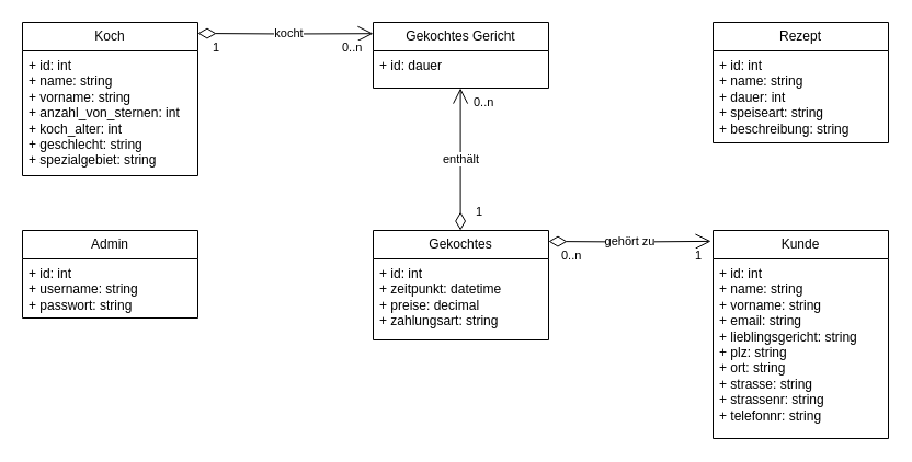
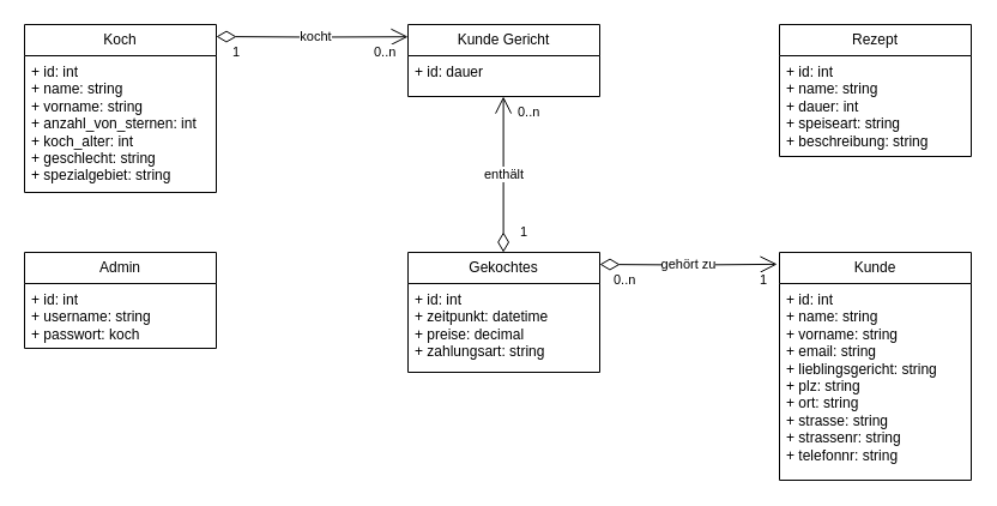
  <mxCell id="0" />
  <mxCell id="1" parent="0" />
  <mxCell id="2" value="Koch" style="swimlane;fontStyle=0;childLayout=stackLayout;horizontal=1;startSize=26;fillColor=none;horizontalStack=0;resizeParent=1;resizeParentMax=0;resizeLast=0;collapsible=1;marginBottom=0;whiteSpace=wrap;html=1;" vertex="1" parent="1"><mxGeometry x="20" y="20" width="160" height="140" as="geometry" /></mxCell>
  <mxCell id="3" value="kocht" style="endArrow=open;html=1;endSize=12;startArrow=diamondThin;startSize=14;startFill=0;edgeStyle=orthogonalEdgeStyle;rounded=0;entryX=0;entryY=0.17;entryDx=0;entryDy=0;entryPerimeter=0;" edge="1" parent="2" target="7"><mxGeometry x="0.033" relative="1" as="geometry"><mxPoint x="160" y="10" as="sourcePoint" /><mxPoint x="280" y="10" as="targetPoint" /><mxPoint as="offset" /></mxGeometry></mxCell>
  <mxCell id="4" value="0..n" style="edgeLabel;resizable=0;html=1;align=left;verticalAlign=top;" connectable="0" vertex="1" parent="3"><mxGeometry x="-1" relative="1" as="geometry"><mxPoint x="130" as="offset" /></mxGeometry></mxCell>
  <mxCell id="5" value="1" style="edgeLabel;resizable=0;html=1;align=right;verticalAlign=top;" connectable="0" vertex="1" parent="3"><mxGeometry x="1" relative="1" as="geometry"><mxPoint x="-140" as="offset" /></mxGeometry></mxCell>
  <mxCell id="6" value="&lt;div&gt;+ id: int&lt;/div&gt;+ name: string&lt;div&gt;+ vorname: string&lt;/div&gt;&lt;div&gt;+ anzahl_von_sternen: int&lt;/div&gt;&lt;div&gt;+ koch_alter: int&lt;/div&gt;&lt;div&gt;+ geschlecht: string&lt;/div&gt;&lt;div&gt;+ spezialgebiet: string&lt;/div&gt;&lt;div&gt;&lt;br&gt;&lt;/div&gt;" style="text;strokeColor=none;fillColor=none;align=left;verticalAlign=top;spacingLeft=4;spacingRight=4;overflow=hidden;rotatable=0;points=[[0,0.5],[1,0.5]];portConstraint=eastwest;whiteSpace=wrap;html=1;" vertex="1" parent="2"><mxGeometry y="26" width="160" height="114" as="geometry" /></mxCell>
- <mxCell id="7" value="Gekochtes Gericht" style="swimlane;fontStyle=0;childLayout=stackLayout;horizontal=1;startSize=26;fillColor=none;horizontalStack=0;resizeParent=1;resizeParentMax=0;resizeLast=0;collapsible=1;marginBottom=0;whiteSpace=wrap;html=1;" vertex="1" parent="1"><mxGeometry x="340" y="20" width="160" height="60" as="geometry" /></mxCell>
+ <mxCell id="7" value="Kunde Gericht" style="swimlane;fontStyle=0;childLayout=stackLayout;horizontal=1;startSize=26;fillColor=none;horizontalStack=0;resizeParent=1;resizeParentMax=0;resizeLast=0;collapsible=1;marginBottom=0;whiteSpace=wrap;html=1;" vertex="1" parent="1"><mxGeometry x="340" y="20" width="160" height="60" as="geometry" /></mxCell>
  <mxCell id="8" value="+ id: dauer" style="text;strokeColor=none;fillColor=none;align=left;verticalAlign=top;spacingLeft=4;spacingRight=4;overflow=hidden;rotatable=0;points=[[0,0.5],[1,0.5]];portConstraint=eastwest;whiteSpace=wrap;html=1;" vertex="1" parent="7"><mxGeometry y="26" width="160" height="34" as="geometry" /></mxCell>
  <mxCell id="9" value="Kunde" style="swimlane;fontStyle=0;childLayout=stackLayout;horizontal=1;startSize=26;fillColor=none;horizontalStack=0;resizeParent=1;resizeParentMax=0;resizeLast=0;collapsible=1;marginBottom=0;whiteSpace=wrap;html=1;" vertex="1" parent="1"><mxGeometry x="650" y="210" width="160" height="190" as="geometry" /></mxCell>
  <mxCell id="10" value="&lt;div&gt;+ id: int&lt;/div&gt;+ name: string&lt;div&gt;+ vorname: string&lt;/div&gt;&lt;div&gt;+ email: string&lt;/div&gt;&lt;div&gt;+ lieblingsgericht: string&lt;/div&gt;&lt;div&gt;+ plz: string&lt;/div&gt;&lt;div&gt;+ ort: string&lt;/div&gt;&lt;div&gt;+ strasse: string&lt;/div&gt;&lt;div&gt;+ strassenr: string&lt;/div&gt;&lt;div&gt;+ telefonnr: string&lt;/div&gt;&lt;div&gt;&lt;br&gt;&lt;/div&gt;" style="text;strokeColor=none;fillColor=none;align=left;verticalAlign=top;spacingLeft=4;spacingRight=4;overflow=hidden;rotatable=0;points=[[0,0.5],[1,0.5]];portConstraint=eastwest;whiteSpace=wrap;html=1;" vertex="1" parent="9"><mxGeometry y="26" width="160" height="164" as="geometry" /></mxCell>
  <mxCell id="11" value="Rezept" style="swimlane;fontStyle=0;childLayout=stackLayout;horizontal=1;startSize=26;fillColor=none;horizontalStack=0;resizeParent=1;resizeParentMax=0;resizeLast=0;collapsible=1;marginBottom=0;whiteSpace=wrap;html=1;" vertex="1" parent="1"><mxGeometry x="650" y="20" width="160" height="110" as="geometry" /></mxCell>
  <mxCell id="12" value="&lt;div&gt;+ id: int&lt;/div&gt;+ name: string&lt;div&gt;+ dauer: int&lt;/div&gt;&lt;div&gt;+ speiseart: string&lt;/div&gt;&lt;div&gt;+ beschreibung: string&lt;/div&gt;&lt;div&gt;&lt;br&gt;&lt;/div&gt;" style="text;strokeColor=none;fillColor=none;align=left;verticalAlign=top;spacingLeft=4;spacingRight=4;overflow=hidden;rotatable=0;points=[[0,0.5],[1,0.5]];portConstraint=eastwest;whiteSpace=wrap;html=1;" vertex="1" parent="11"><mxGeometry y="26" width="160" height="84" as="geometry" /></mxCell>
  <mxCell id="13" value="Gekochtes" style="swimlane;fontStyle=0;childLayout=stackLayout;horizontal=1;startSize=26;fillColor=none;horizontalStack=0;resizeParent=1;resizeParentMax=0;resizeLast=0;collapsible=1;marginBottom=0;whiteSpace=wrap;html=1;" vertex="1" parent="1"><mxGeometry x="340" y="210" width="160" height="100" as="geometry" /></mxCell>
  <mxCell id="14" value="&lt;div&gt;+ id: int&lt;/div&gt;+ zeitpunkt: datetime&lt;div&gt;+ preise: decimal&lt;/div&gt;&lt;div&gt;+ zahlungsart: string&lt;/div&gt;&lt;div&gt;&lt;br&gt;&lt;/div&gt;" style="text;strokeColor=none;fillColor=none;align=left;verticalAlign=top;spacingLeft=4;spacingRight=4;overflow=hidden;rotatable=0;points=[[0,0.5],[1,0.5]];portConstraint=eastwest;whiteSpace=wrap;html=1;" vertex="1" parent="13"><mxGeometry y="26" width="160" height="74" as="geometry" /></mxCell>
  <mxCell id="15" value="Admin" style="swimlane;fontStyle=0;childLayout=stackLayout;horizontal=1;startSize=26;fillColor=none;horizontalStack=0;resizeParent=1;resizeParentMax=0;resizeLast=0;collapsible=1;marginBottom=0;whiteSpace=wrap;html=1;" vertex="1" parent="1"><mxGeometry x="20" y="210" width="160" height="80" as="geometry" /></mxCell>
- <mxCell id="16" value="&lt;div&gt;+ id: int&lt;/div&gt;+ username: string&lt;div&gt;+ passwort: string&lt;/div&gt;&lt;div&gt;&lt;br&gt;&lt;/div&gt;" style="text;strokeColor=none;fillColor=none;align=left;verticalAlign=top;spacingLeft=4;spacingRight=4;overflow=hidden;rotatable=0;points=[[0,0.5],[1,0.5]];portConstraint=eastwest;whiteSpace=wrap;html=1;" vertex="1" parent="15"><mxGeometry y="26" width="160" height="54" as="geometry" /></mxCell>
+ <mxCell id="16" value="&lt;div&gt;+ id: int&lt;/div&gt;+ username: string&lt;div&gt;+ passwort: koch&lt;/div&gt;&lt;div&gt;&lt;br&gt;&lt;/div&gt;" style="text;strokeColor=none;fillColor=none;align=left;verticalAlign=top;spacingLeft=4;spacingRight=4;overflow=hidden;rotatable=0;points=[[0,0.5],[1,0.5]];portConstraint=eastwest;whiteSpace=wrap;html=1;" vertex="1" parent="15"><mxGeometry y="26" width="160" height="54" as="geometry" /></mxCell>
  <mxCell id="17" value="enthält" style="endArrow=open;html=1;endSize=12;startArrow=diamondThin;startSize=14;startFill=0;edgeStyle=orthogonalEdgeStyle;rounded=0;" edge="1" parent="1"><mxGeometry relative="1" as="geometry"><mxPoint x="419.6" y="210" as="sourcePoint" /><mxPoint x="419.6" y="80" as="targetPoint" /></mxGeometry></mxCell>
  <mxCell id="18" value="0..n" style="edgeLabel;resizable=0;html=1;align=left;verticalAlign=top;" connectable="0" vertex="1" parent="17"><mxGeometry x="-1" relative="1" as="geometry"><mxPoint x="10" y="-130" as="offset" /></mxGeometry></mxCell>
  <mxCell id="19" value="1" style="edgeLabel;resizable=0;html=1;align=right;verticalAlign=top;" connectable="0" vertex="1" parent="17"><mxGeometry x="1" relative="1" as="geometry"><mxPoint x="20" y="100" as="offset" /></mxGeometry></mxCell>
  <mxCell id="20" value="gehört zu" style="endArrow=open;html=1;endSize=12;startArrow=diamondThin;startSize=14;startFill=0;edgeStyle=orthogonalEdgeStyle;rounded=0;entryX=-0.012;entryY=0.052;entryDx=0;entryDy=0;entryPerimeter=0;" edge="1" parent="1" target="9"><mxGeometry relative="1" as="geometry"><mxPoint x="500" y="220" as="sourcePoint" /><mxPoint x="640" y="220" as="targetPoint" /></mxGeometry></mxCell>
  <mxCell id="21" value="0..n" style="edgeLabel;resizable=0;html=1;align=left;verticalAlign=top;" connectable="0" vertex="1" parent="20"><mxGeometry x="-1" relative="1" as="geometry"><mxPoint x="10" as="offset" /></mxGeometry></mxCell>
  <mxCell id="22" value="1" style="edgeLabel;resizable=0;html=1;align=right;verticalAlign=top;" connectable="0" vertex="1" parent="20"><mxGeometry x="1" relative="1" as="geometry"><mxPoint x="-8" as="offset" /></mxGeometry></mxCell>
